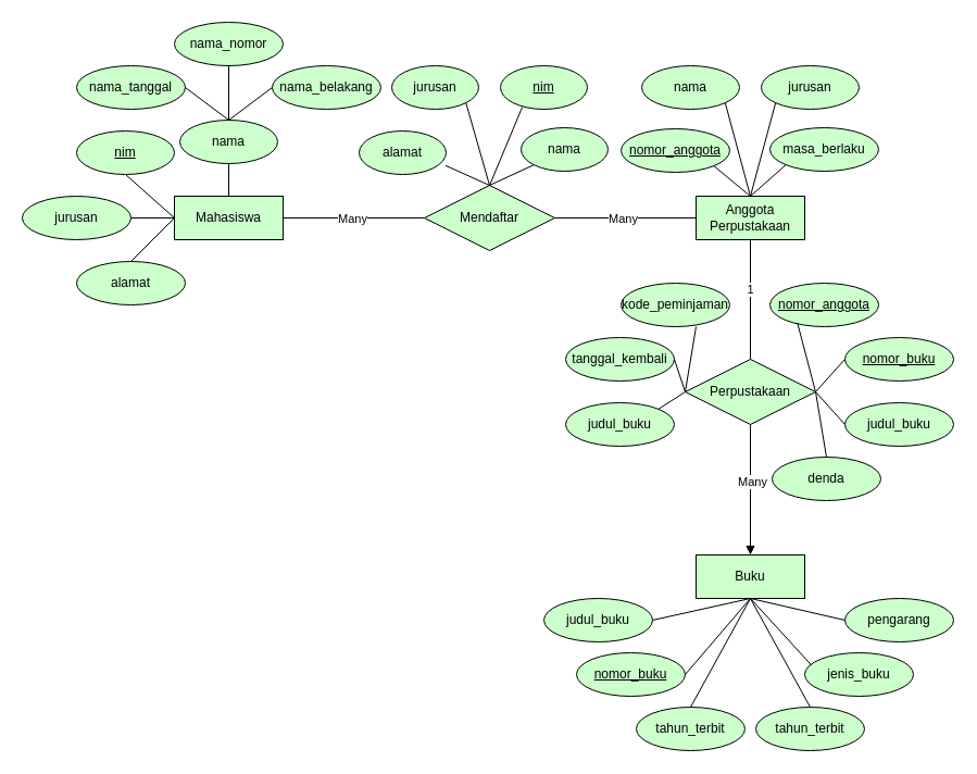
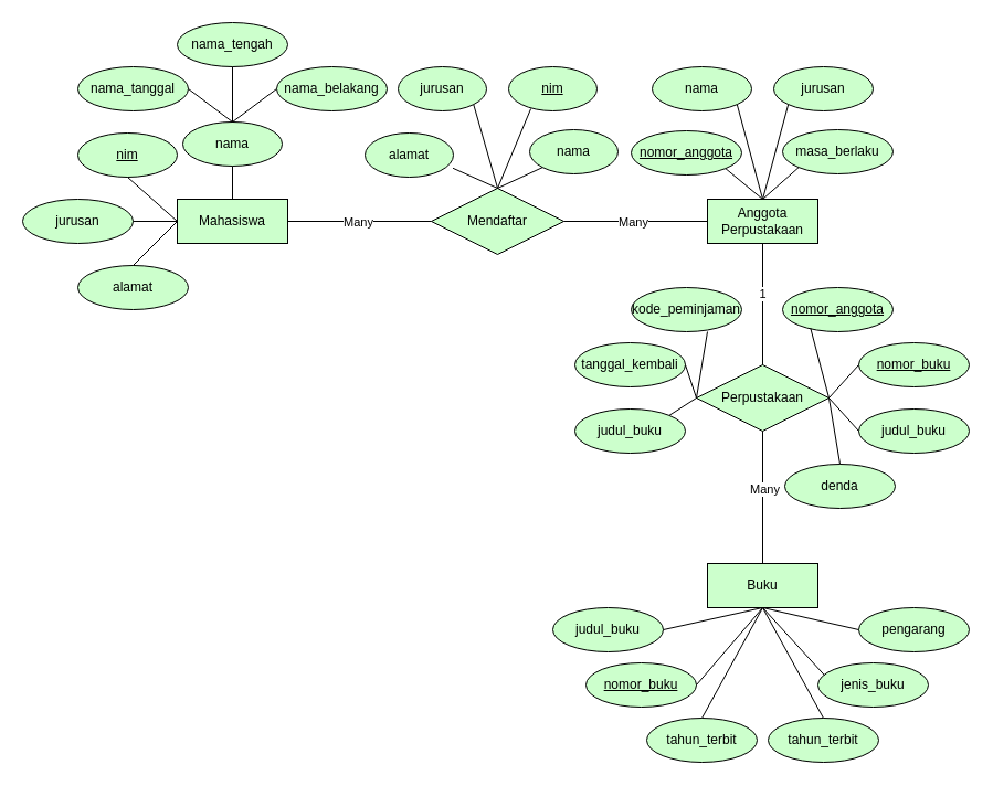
  <mxCell id="0" />
  <mxCell id="1" parent="0" />
  <mxCell id="2" value="Mendaftar" style="shape=rhombus;perimeter=rhombusPerimeter;whiteSpace=wrap;html=1;align=center;fillColor=#CCFFCC;" vertex="1" parent="1"><mxGeometry x="390" y="170" width="120" height="60" as="geometry" /></mxCell>
  <mxCell id="3" value="" style="endArrow=none;html=1;rounded=0;exitX=1;exitY=0.5;exitDx=0;exitDy=0;entryX=0;entryY=0.5;entryDx=0;entryDy=0;fillColor=#CCFFCC;" edge="1" parent="1" source="12" target="2"><mxGeometry relative="1" as="geometry"><mxPoint x="260" y="200" as="sourcePoint" /><mxPoint x="480" y="180" as="targetPoint" /></mxGeometry></mxCell>
  <mxCell id="4" value="Many" style="edgeLabel;html=1;align=center;verticalAlign=middle;resizable=0;points=[];fillColor=#CCFFCC;" vertex="1" connectable="0" parent="3"><mxGeometry x="-0.03" relative="1" as="geometry"><mxPoint as="offset" /></mxGeometry></mxCell>
  <mxCell id="5" value="" style="endArrow=none;html=1;rounded=0;exitX=1;exitY=0.5;exitDx=0;exitDy=0;entryX=0;entryY=0.5;entryDx=0;entryDy=0;fillColor=#CCFFCC;" edge="1" parent="1" source="2" target="13"><mxGeometry relative="1" as="geometry"><mxPoint x="270" y="210" as="sourcePoint" /><mxPoint x="590" y="200" as="targetPoint" /></mxGeometry></mxCell>
  <mxCell id="6" value="Many" style="edgeLabel;html=1;align=center;verticalAlign=middle;resizable=0;points=[];fillColor=#CCFFCC;" vertex="1" connectable="0" parent="5"><mxGeometry x="-0.042" y="-2" relative="1" as="geometry"><mxPoint y="-2" as="offset" /></mxGeometry></mxCell>
  <mxCell id="7" value="Perpustakaan" style="shape=rhombus;perimeter=rhombusPerimeter;whiteSpace=wrap;html=1;align=center;fillColor=#CCFFCC;" vertex="1" parent="1"><mxGeometry x="630" y="330" width="120" height="60" as="geometry" /></mxCell>
  <mxCell id="8" value="" style="endArrow=none;html=1;rounded=0;entryX=0.5;entryY=0;entryDx=0;entryDy=0;exitX=0.5;exitY=1;exitDx=0;exitDy=0;exitPerimeter=0;fillColor=#CCFFCC;" edge="1" parent="1" source="13" target="7"><mxGeometry relative="1" as="geometry"><mxPoint x="640" y="230" as="sourcePoint" /><mxPoint x="480" y="390" as="targetPoint" /></mxGeometry></mxCell>
  <mxCell id="9" value="1" style="edgeLabel;html=1;align=center;verticalAlign=middle;resizable=0;points=[];fillColor=#CCFFCC;" vertex="1" connectable="0" parent="8"><mxGeometry x="-0.174" y="2" relative="1" as="geometry"><mxPoint x="-3" as="offset" /></mxGeometry></mxCell>
- <mxCell id="10" value="" style="endArrow=block;html=1;rounded=0;exitX=0.5;exitY=1;exitDx=0;exitDy=0;entryX=0.5;entryY=0;entryDx=0;entryDy=0;fillColor=#CCFFCC;" edge="1" parent="1" source="7" target="14"><mxGeometry relative="1" as="geometry"><mxPoint x="700" y="230" as="sourcePoint" /><mxPoint x="690" y="500" as="targetPoint" /></mxGeometry></mxCell>
+ <mxCell id="10" value="" style="endArrow=none;html=1;rounded=0;exitX=0.5;exitY=1;exitDx=0;exitDy=0;entryX=0.5;entryY=0;entryDx=0;entryDy=0;fillColor=#CCFFCC;" edge="1" parent="1" source="7" target="14"><mxGeometry relative="1" as="geometry"><mxPoint x="700" y="230" as="sourcePoint" /><mxPoint x="690" y="500" as="targetPoint" /></mxGeometry></mxCell>
  <mxCell id="11" value="Many" style="edgeLabel;html=1;align=center;verticalAlign=middle;resizable=0;points=[];fillColor=#CCFFCC;" vertex="1" connectable="0" parent="10"><mxGeometry x="-0.126" y="1" relative="1" as="geometry"><mxPoint as="offset" /></mxGeometry></mxCell>
  <mxCell id="12" value="Mahasiswa" style="whiteSpace=wrap;html=1;align=center;fillColor=#CCFFCC;" vertex="1" parent="1"><mxGeometry x="160" y="180" width="100" height="40" as="geometry" /></mxCell>
  <mxCell id="13" value="Anggota&lt;div&gt;Perpustakaan&lt;/div&gt;" style="whiteSpace=wrap;html=1;align=center;fillColor=#CCFFCC;" vertex="1" parent="1"><mxGeometry x="640" y="180" width="100" height="40" as="geometry" /></mxCell>
  <mxCell id="14" value="Buku" style="whiteSpace=wrap;html=1;align=center;fillColor=#CCFFCC;" vertex="1" parent="1"><mxGeometry x="640" y="510" width="100" height="40" as="geometry" /></mxCell>
  <mxCell id="15" value="nim" style="ellipse;whiteSpace=wrap;html=1;align=center;fontStyle=4;fillColor=#CCFFCC;" vertex="1" parent="1"><mxGeometry x="70" y="120" width="90" height="40" as="geometry" /></mxCell>
  <mxCell id="16" value="jurusan" style="ellipse;whiteSpace=wrap;html=1;align=center;fillColor=#CCFFCC;" vertex="1" parent="1"><mxGeometry x="20" y="180" width="100" height="40" as="geometry" /></mxCell>
  <mxCell id="17" value="alamat" style="ellipse;whiteSpace=wrap;html=1;align=center;fillColor=#CCFFCC;" vertex="1" parent="1"><mxGeometry x="70" y="240" width="100" height="40" as="geometry" /></mxCell>
  <mxCell id="18" value="" style="endArrow=none;html=1;rounded=0;exitX=0.5;exitY=1;exitDx=0;exitDy=0;entryX=0;entryY=0.5;entryDx=0;entryDy=0;fillColor=#CCFFCC;" edge="1" parent="1" source="15" target="12"><mxGeometry relative="1" as="geometry"><mxPoint x="320" y="180" as="sourcePoint" /><mxPoint x="480" y="180" as="targetPoint" /></mxGeometry></mxCell>
  <mxCell id="19" value="" style="endArrow=none;html=1;rounded=0;exitX=1;exitY=0.5;exitDx=0;exitDy=0;entryX=0;entryY=0.5;entryDx=0;entryDy=0;fillColor=#CCFFCC;" edge="1" parent="1" source="16" target="12"><mxGeometry relative="1" as="geometry"><mxPoint x="125" y="170" as="sourcePoint" /><mxPoint x="170" y="210" as="targetPoint" /></mxGeometry></mxCell>
  <mxCell id="20" value="" style="endArrow=none;html=1;rounded=0;exitX=0.5;exitY=0;exitDx=0;exitDy=0;entryX=0;entryY=0.5;entryDx=0;entryDy=0;fillColor=#CCFFCC;" edge="1" parent="1" source="17" target="12"><mxGeometry relative="1" as="geometry"><mxPoint x="125" y="170" as="sourcePoint" /><mxPoint x="170" y="210" as="targetPoint" /></mxGeometry></mxCell>
  <mxCell id="21" value="nama" style="ellipse;whiteSpace=wrap;html=1;align=center;fillColor=#CCFFCC;" vertex="1" parent="1"><mxGeometry x="165" y="110" width="90" height="40" as="geometry" /></mxCell>
  <mxCell id="22" value="nama_tanggal" style="ellipse;whiteSpace=wrap;html=1;align=center;fillColor=#CCFFCC;" vertex="1" parent="1"><mxGeometry x="70" y="60" width="100" height="40" as="geometry" /></mxCell>
- <mxCell id="23" value="nama_nomor" style="ellipse;whiteSpace=wrap;html=1;align=center;fillColor=#CCFFCC;" vertex="1" parent="1"><mxGeometry x="160" y="20" width="100" height="40" as="geometry" /></mxCell>
+ <mxCell id="23" value="nama_tengah" style="ellipse;whiteSpace=wrap;html=1;align=center;fillColor=#CCFFCC;" vertex="1" parent="1"><mxGeometry x="160" y="20" width="100" height="40" as="geometry" /></mxCell>
  <mxCell id="24" value="nama_belakang" style="ellipse;whiteSpace=wrap;html=1;align=center;fillColor=#CCFFCC;" vertex="1" parent="1"><mxGeometry x="250" y="60" width="100" height="40" as="geometry" /></mxCell>
  <mxCell id="25" value="" style="endArrow=none;html=1;rounded=0;exitX=0.5;exitY=0;exitDx=0;exitDy=0;entryX=0.5;entryY=1;entryDx=0;entryDy=0;fillColor=#CCFFCC;" edge="1" parent="1" source="12" target="21"><mxGeometry relative="1" as="geometry"><mxPoint x="320" y="180" as="sourcePoint" /><mxPoint x="480" y="180" as="targetPoint" /></mxGeometry></mxCell>
  <mxCell id="26" value="" style="endArrow=none;html=1;rounded=0;exitX=0.5;exitY=0;exitDx=0;exitDy=0;entryX=1;entryY=0.5;entryDx=0;entryDy=0;fillColor=#CCFFCC;" edge="1" parent="1" source="21" target="22"><mxGeometry relative="1" as="geometry"><mxPoint x="320" y="180" as="sourcePoint" /><mxPoint x="480" y="180" as="targetPoint" /></mxGeometry></mxCell>
  <mxCell id="27" value="" style="endArrow=none;html=1;rounded=0;exitX=0.5;exitY=0;exitDx=0;exitDy=0;entryX=0.5;entryY=1;entryDx=0;entryDy=0;fillColor=#CCFFCC;" edge="1" parent="1" source="21" target="23"><mxGeometry relative="1" as="geometry"><mxPoint x="220" y="120" as="sourcePoint" /><mxPoint x="180" y="90" as="targetPoint" /></mxGeometry></mxCell>
  <mxCell id="28" value="" style="endArrow=none;html=1;rounded=0;exitX=0.5;exitY=0;exitDx=0;exitDy=0;entryX=0;entryY=0.5;entryDx=0;entryDy=0;fillColor=#CCFFCC;" edge="1" parent="1" source="21" target="24"><mxGeometry relative="1" as="geometry"><mxPoint x="220" y="120" as="sourcePoint" /><mxPoint x="220" y="70" as="targetPoint" /></mxGeometry></mxCell>
  <mxCell id="29" value="alamat" style="ellipse;whiteSpace=wrap;html=1;align=center;fillColor=#CCFFCC;" vertex="1" parent="1"><mxGeometry x="330" y="120" width="80" height="40" as="geometry" /></mxCell>
  <mxCell id="30" value="jurusan" style="ellipse;whiteSpace=wrap;html=1;align=center;fillColor=#CCFFCC;" vertex="1" parent="1"><mxGeometry x="360" y="60" width="80" height="40" as="geometry" /></mxCell>
  <mxCell id="31" value="nim" style="ellipse;whiteSpace=wrap;html=1;align=center;fontStyle=4;fillColor=#CCFFCC;" vertex="1" parent="1"><mxGeometry x="460" y="60" width="80" height="40" as="geometry" /></mxCell>
  <mxCell id="32" value="nama" style="ellipse;whiteSpace=wrap;html=1;align=center;fillColor=#CCFFCC;" vertex="1" parent="1"><mxGeometry x="479" y="117" width="80" height="40" as="geometry" /></mxCell>
  <mxCell id="33" value="" style="endArrow=none;html=1;rounded=0;exitX=0.5;exitY=0;exitDx=0;exitDy=0;entryX=0.994;entryY=0.795;entryDx=0;entryDy=0;entryPerimeter=0;fillColor=#CCFFCC;" edge="1" parent="1" source="2" target="29"><mxGeometry relative="1" as="geometry"><mxPoint x="320" y="80" as="sourcePoint" /><mxPoint x="480" y="80" as="targetPoint" /></mxGeometry></mxCell>
  <mxCell id="34" value="" style="endArrow=none;html=1;rounded=0;exitX=0.5;exitY=0;exitDx=0;exitDy=0;entryX=1;entryY=1;entryDx=0;entryDy=0;fillColor=#CCFFCC;" edge="1" parent="1" source="2" target="30"><mxGeometry relative="1" as="geometry"><mxPoint x="460" y="180" as="sourcePoint" /><mxPoint x="428" y="147" as="targetPoint" /></mxGeometry></mxCell>
  <mxCell id="35" value="" style="endArrow=none;html=1;rounded=0;exitX=0.5;exitY=0;exitDx=0;exitDy=0;entryX=0.251;entryY=0.951;entryDx=0;entryDy=0;entryPerimeter=0;fillColor=#CCFFCC;" edge="1" parent="1" source="2" target="31"><mxGeometry relative="1" as="geometry"><mxPoint x="460" y="180" as="sourcePoint" /><mxPoint x="438" y="104" as="targetPoint" /></mxGeometry></mxCell>
  <mxCell id="36" value="" style="endArrow=none;html=1;rounded=0;exitX=0.5;exitY=0;exitDx=0;exitDy=0;entryX=0;entryY=1;entryDx=0;entryDy=0;fillColor=#CCFFCC;" edge="1" parent="1" source="2" target="32"><mxGeometry relative="1" as="geometry"><mxPoint x="460" y="180" as="sourcePoint" /><mxPoint x="490" y="108" as="targetPoint" /></mxGeometry></mxCell>
  <mxCell id="37" value="masa_berlaku" style="ellipse;whiteSpace=wrap;html=1;align=center;fillColor=#CCFFCC;" vertex="1" parent="1"><mxGeometry x="708" y="117" width="100" height="40" as="geometry" /></mxCell>
  <mxCell id="38" value="nomor_anggota" style="ellipse;whiteSpace=wrap;html=1;align=center;fontStyle=4;fillColor=#CCFFCC;" vertex="1" parent="1"><mxGeometry x="571" y="118" width="100" height="40" as="geometry" /></mxCell>
  <mxCell id="39" value="nama" style="ellipse;whiteSpace=wrap;html=1;align=center;fillColor=#CCFFCC;" vertex="1" parent="1"><mxGeometry x="590" y="60" width="90" height="40" as="geometry" /></mxCell>
  <mxCell id="40" value="jurusan" style="ellipse;whiteSpace=wrap;html=1;align=center;fillColor=#CCFFCC;" vertex="1" parent="1"><mxGeometry x="700" y="60" width="90" height="40" as="geometry" /></mxCell>
  <mxCell id="41" value="" style="endArrow=none;html=1;rounded=0;entryX=0.5;entryY=0;entryDx=0;entryDy=0;exitX=1;exitY=1;exitDx=0;exitDy=0;fillColor=#CCFFCC;" edge="1" parent="1" source="38" target="13"><mxGeometry relative="1" as="geometry"><mxPoint x="430" y="290" as="sourcePoint" /><mxPoint x="590" y="290" as="targetPoint" /></mxGeometry></mxCell>
  <mxCell id="42" value="" style="endArrow=none;html=1;rounded=0;entryX=0.5;entryY=0;entryDx=0;entryDy=0;exitX=0;exitY=1;exitDx=0;exitDy=0;fillColor=#CCFFCC;" edge="1" parent="1" source="37" target="13"><mxGeometry relative="1" as="geometry"><mxPoint x="710" y="160" as="sourcePoint" /><mxPoint x="700" y="190" as="targetPoint" /></mxGeometry></mxCell>
  <mxCell id="43" value="" style="endArrow=none;html=1;rounded=0;entryX=0.5;entryY=0;entryDx=0;entryDy=0;exitX=1;exitY=1;exitDx=0;exitDy=0;fillColor=#CCFFCC;" edge="1" parent="1" source="39" target="13"><mxGeometry relative="1" as="geometry"><mxPoint x="666" y="162" as="sourcePoint" /><mxPoint x="700" y="190" as="targetPoint" /></mxGeometry></mxCell>
  <mxCell id="44" value="" style="endArrow=none;html=1;rounded=0;entryX=0.5;entryY=0;entryDx=0;entryDy=0;exitX=0;exitY=1;exitDx=0;exitDy=0;fillColor=#CCFFCC;" edge="1" parent="1" source="40" target="13"><mxGeometry relative="1" as="geometry"><mxPoint x="677" y="104" as="sourcePoint" /><mxPoint x="700" y="190" as="targetPoint" /></mxGeometry></mxCell>
  <mxCell id="45" value="nomor_anggota" style="ellipse;whiteSpace=wrap;html=1;align=center;fontStyle=4;fillColor=#CCFFCC;" vertex="1" parent="1"><mxGeometry x="708" y="260" width="100" height="40" as="geometry" /></mxCell>
  <mxCell id="46" value="nomor_buku" style="ellipse;whiteSpace=wrap;html=1;align=center;fontStyle=4;fillColor=#CCFFCC;" vertex="1" parent="1"><mxGeometry x="777" y="310" width="100" height="40" as="geometry" /></mxCell>
  <mxCell id="47" value="judul_buku" style="ellipse;whiteSpace=wrap;html=1;align=center;fillColor=#CCFFCC;" vertex="1" parent="1"><mxGeometry x="777" y="370" width="100" height="40" as="geometry" /></mxCell>
  <mxCell id="48" value="denda" style="ellipse;whiteSpace=wrap;html=1;align=center;fillColor=#CCFFCC;" vertex="1" parent="1"><mxGeometry x="710" y="420" width="100" height="40" as="geometry" /></mxCell>
  <mxCell id="49" value="kode_peminjaman" style="ellipse;whiteSpace=wrap;html=1;align=center;fillColor=#CCFFCC;" vertex="1" parent="1"><mxGeometry x="571" y="260" width="100" height="40" as="geometry" /></mxCell>
  <mxCell id="50" value="tanggal_kembali" style="ellipse;whiteSpace=wrap;html=1;align=center;fillColor=#CCFFCC;" vertex="1" parent="1"><mxGeometry x="520" y="310" width="100" height="40" as="geometry" /></mxCell>
  <mxCell id="51" value="judul_buku" style="ellipse;whiteSpace=wrap;html=1;align=center;fillColor=#CCFFCC;" vertex="1" parent="1"><mxGeometry x="520" y="370" width="100" height="40" as="geometry" /></mxCell>
  <mxCell id="52" value="judul_buku" style="ellipse;whiteSpace=wrap;html=1;align=center;fillColor=#CCFFCC;" vertex="1" parent="1"><mxGeometry x="500" y="550" width="100" height="40" as="geometry" /></mxCell>
  <mxCell id="53" value="nomor_buku" style="ellipse;whiteSpace=wrap;html=1;align=center;fontStyle=4;fillColor=#CCFFCC;" vertex="1" parent="1"><mxGeometry x="530" y="600" width="100" height="40" as="geometry" /></mxCell>
  <mxCell id="54" value="tahun_terbit" style="ellipse;whiteSpace=wrap;html=1;align=center;fillColor=#CCFFCC;" vertex="1" parent="1"><mxGeometry x="585" y="650" width="100" height="40" as="geometry" /></mxCell>
  <mxCell id="55" value="tahun_terbit" style="ellipse;whiteSpace=wrap;html=1;align=center;fillColor=#CCFFCC;" vertex="1" parent="1"><mxGeometry x="695" y="650" width="100" height="40" as="geometry" /></mxCell>
  <mxCell id="56" value="jenis_buku" style="ellipse;whiteSpace=wrap;html=1;align=center;fillColor=#CCFFCC;" vertex="1" parent="1"><mxGeometry x="740" y="600" width="100" height="40" as="geometry" /></mxCell>
  <mxCell id="57" value="pengarang" style="ellipse;whiteSpace=wrap;html=1;align=center;fillColor=#CCFFCC;" vertex="1" parent="1"><mxGeometry x="777" y="550" width="100" height="40" as="geometry" /></mxCell>
  <mxCell id="58" value="" style="endArrow=none;html=1;rounded=0;exitX=0.5;exitY=1;exitDx=0;exitDy=0;entryX=1;entryY=0.5;entryDx=0;entryDy=0;fillColor=#CCFFCC;" edge="1" parent="1" source="14" target="52"><mxGeometry relative="1" as="geometry"><mxPoint x="690" y="570" as="sourcePoint" /><mxPoint x="760" y="610" as="targetPoint" /></mxGeometry></mxCell>
  <mxCell id="59" value="" style="endArrow=none;html=1;rounded=0;exitX=0.5;exitY=1;exitDx=0;exitDy=0;entryX=0;entryY=0.5;entryDx=0;entryDy=0;fillColor=#CCFFCC;" edge="1" parent="1" source="14" target="57"><mxGeometry relative="1" as="geometry"><mxPoint x="700" y="560" as="sourcePoint" /><mxPoint x="610" y="580" as="targetPoint" /></mxGeometry></mxCell>
  <mxCell id="60" value="" style="endArrow=none;html=1;rounded=0;exitX=0.5;exitY=1;exitDx=0;exitDy=0;entryX=1;entryY=0.5;entryDx=0;entryDy=0;fillColor=#CCFFCC;" edge="1" parent="1" source="14" target="53"><mxGeometry relative="1" as="geometry"><mxPoint x="710" y="570" as="sourcePoint" /><mxPoint x="620" y="590" as="targetPoint" /></mxGeometry></mxCell>
  <mxCell id="61" value="" style="endArrow=none;html=1;rounded=0;exitX=0.5;exitY=1;exitDx=0;exitDy=0;entryX=0.5;entryY=0;entryDx=0;entryDy=0;fillColor=#CCFFCC;" edge="1" parent="1" source="14" target="54"><mxGeometry relative="1" as="geometry"><mxPoint x="720" y="580" as="sourcePoint" /><mxPoint x="630" y="600" as="targetPoint" /></mxGeometry></mxCell>
  <mxCell id="62" value="" style="endArrow=none;html=1;rounded=0;exitX=0.5;exitY=1;exitDx=0;exitDy=0;entryX=0.5;entryY=0;entryDx=0;entryDy=0;fillColor=#CCFFCC;" edge="1" parent="1" source="14" target="55"><mxGeometry relative="1" as="geometry"><mxPoint x="730" y="590" as="sourcePoint" /><mxPoint x="640" y="610" as="targetPoint" /></mxGeometry></mxCell>
  <mxCell id="63" value="" style="endArrow=none;html=1;rounded=0;exitX=0.5;exitY=1;exitDx=0;exitDy=0;entryX=0.06;entryY=0.281;entryDx=0;entryDy=0;entryPerimeter=0;fillColor=#CCFFCC;" edge="1" parent="1" source="14" target="56"><mxGeometry relative="1" as="geometry"><mxPoint x="740" y="600" as="sourcePoint" /><mxPoint x="650" y="620" as="targetPoint" /></mxGeometry></mxCell>
  <mxCell id="64" value="" style="endArrow=none;html=1;rounded=0;entryX=0;entryY=0.5;entryDx=0;entryDy=0;exitX=0.69;exitY=1;exitDx=0;exitDy=0;exitPerimeter=0;fillColor=#CCFFCC;" edge="1" parent="1" source="49" target="7"><mxGeometry relative="1" as="geometry"><mxPoint x="640" y="310" as="sourcePoint" /><mxPoint x="800" y="310" as="targetPoint" /></mxGeometry></mxCell>
  <mxCell id="65" value="" style="endArrow=none;html=1;rounded=0;entryX=0;entryY=0.5;entryDx=0;entryDy=0;exitX=1;exitY=0.5;exitDx=0;exitDy=0;fillColor=#CCFFCC;" edge="1" parent="1" source="50" target="7"><mxGeometry relative="1" as="geometry"><mxPoint x="650" y="310" as="sourcePoint" /><mxPoint x="640" y="370" as="targetPoint" /></mxGeometry></mxCell>
  <mxCell id="66" value="" style="endArrow=none;html=1;rounded=0;entryX=0;entryY=0.5;entryDx=0;entryDy=0;exitX=1;exitY=0;exitDx=0;exitDy=0;fillColor=#CCFFCC;" edge="1" parent="1" source="51" target="7"><mxGeometry relative="1" as="geometry"><mxPoint x="660" y="320" as="sourcePoint" /><mxPoint x="650" y="380" as="targetPoint" /></mxGeometry></mxCell>
  <mxCell id="67" value="" style="endArrow=none;html=1;rounded=0;exitX=1;exitY=0.5;exitDx=0;exitDy=0;entryX=0.253;entryY=0.917;entryDx=0;entryDy=0;entryPerimeter=0;fillColor=#CCFFCC;" edge="1" parent="1" source="7" target="45"><mxGeometry relative="1" as="geometry"><mxPoint x="640" y="310" as="sourcePoint" /><mxPoint x="800" y="310" as="targetPoint" /></mxGeometry></mxCell>
  <mxCell id="68" value="" style="endArrow=none;html=1;rounded=0;entryX=1;entryY=0.5;entryDx=0;entryDy=0;exitX=0;exitY=0.5;exitDx=0;exitDy=0;fillColor=#CCFFCC;" edge="1" parent="1" source="46" target="7"><mxGeometry relative="1" as="geometry"><mxPoint x="670" y="330" as="sourcePoint" /><mxPoint x="660" y="390" as="targetPoint" /></mxGeometry></mxCell>
  <mxCell id="69" value="" style="endArrow=none;html=1;rounded=0;entryX=1;entryY=0.5;entryDx=0;entryDy=0;exitX=0;exitY=0.5;exitDx=0;exitDy=0;fillColor=#CCFFCC;" edge="1" parent="1" source="47" target="7"><mxGeometry relative="1" as="geometry"><mxPoint x="787" y="340" as="sourcePoint" /><mxPoint x="760" y="370" as="targetPoint" /></mxGeometry></mxCell>
  <mxCell id="70" value="" style="endArrow=none;html=1;rounded=0;entryX=1;entryY=0.5;entryDx=0;entryDy=0;exitX=0.5;exitY=0;exitDx=0;exitDy=0;fillColor=#CCFFCC;" edge="1" parent="1" source="48" target="7"><mxGeometry relative="1" as="geometry"><mxPoint x="787" y="400" as="sourcePoint" /><mxPoint x="760" y="370" as="targetPoint" /></mxGeometry></mxCell>
